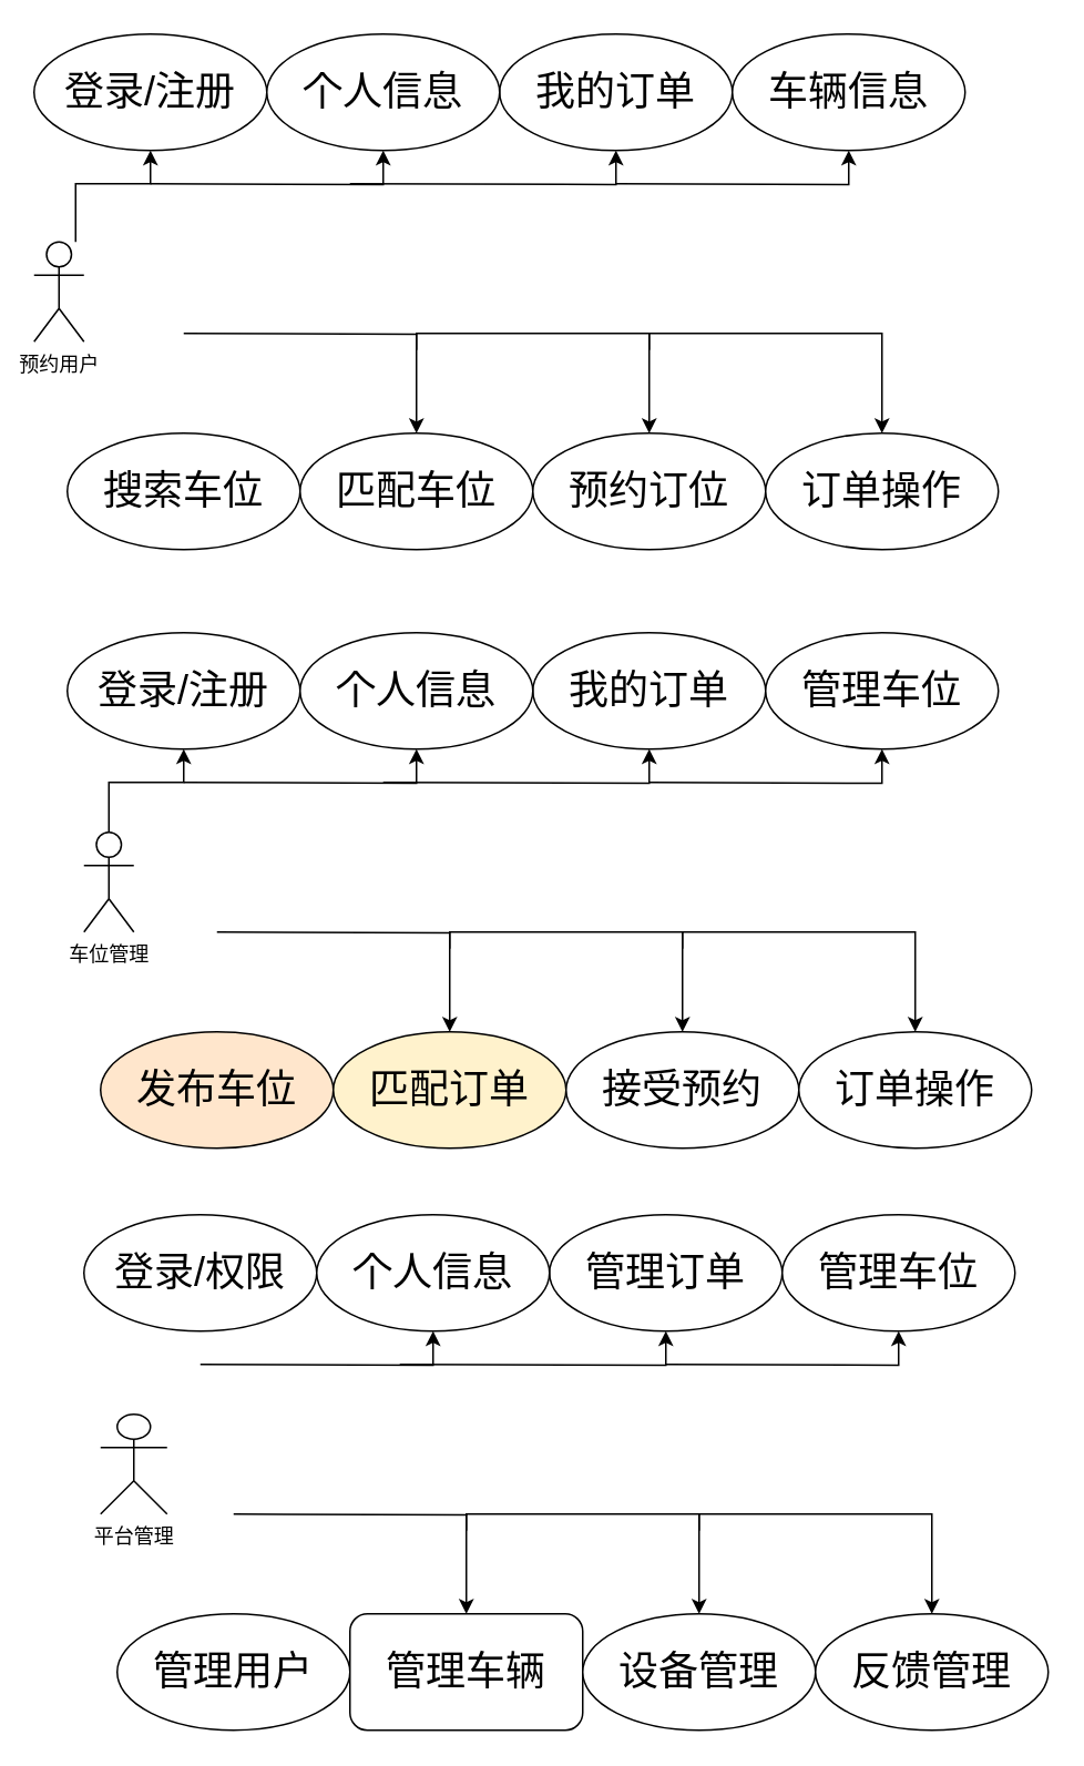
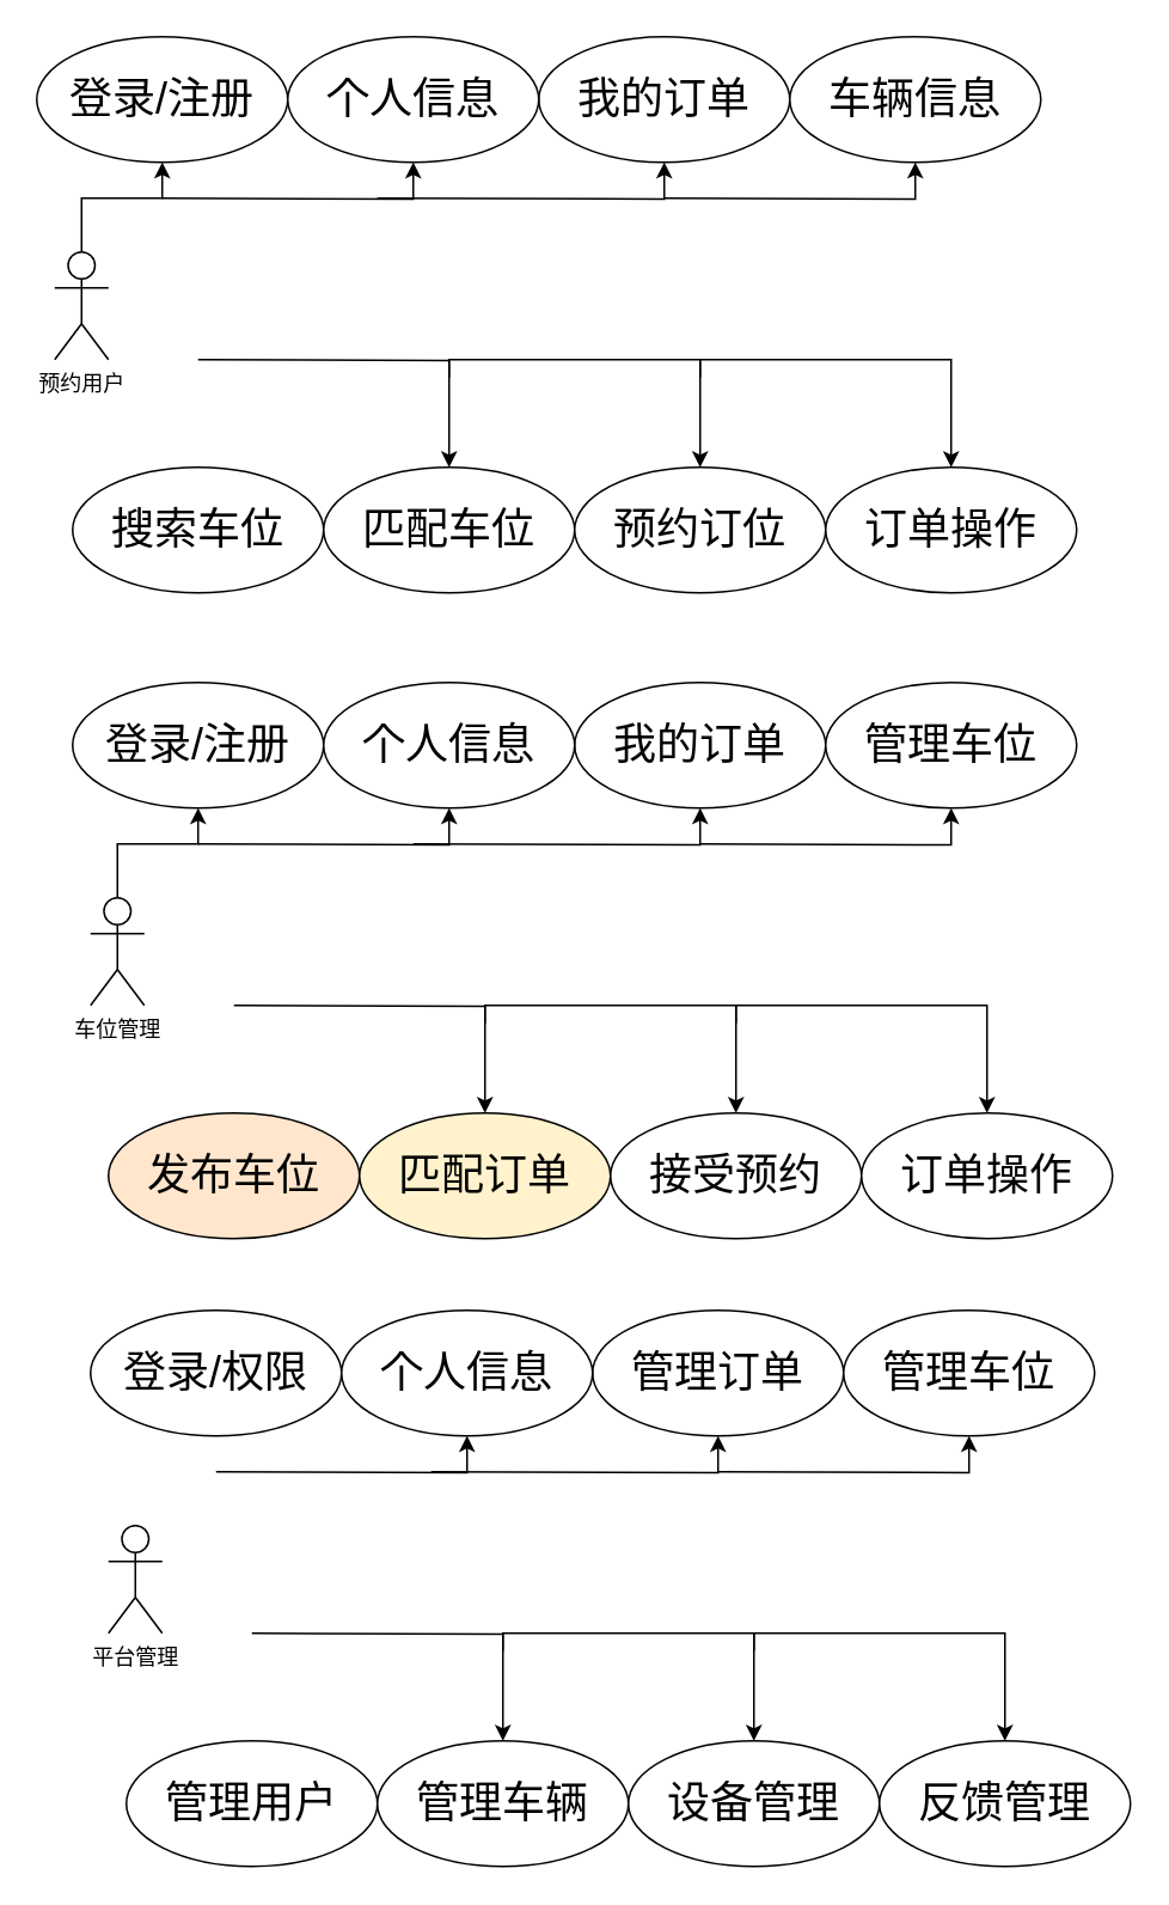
  <mxCell id="0" />
  <mxCell id="1" parent="0" />
  <mxCell id="2" value="" style="edgeStyle=orthogonalEdgeStyle;rounded=0;orthogonalLoop=1;jettySize=auto;html=1;" parent="1" source="4" target="7" edge="1"><mxGeometry relative="1" as="geometry"><mxPoint x="100" y="90" as="targetPoint" /><Array as="points"><mxPoint x="45" y="110" /><mxPoint x="90" y="110" /></Array></mxGeometry></mxCell>
  <mxCell id="3" value="" style="edgeStyle=orthogonalEdgeStyle;rounded=0;orthogonalLoop=1;jettySize=auto;html=1;fontSize=18;" parent="1" target="8" edge="1"><mxGeometry relative="1" as="geometry"><mxPoint x="90" y="110" as="sourcePoint" /><mxPoint x="220" y="90" as="targetPoint" /></mxGeometry></mxCell>
- <mxCell id="4" value="预约用户" style="shape=umlActor;verticalLabelPosition=bottom;verticalAlign=top;html=1;" parent="1" vertex="1"><mxGeometry x="20" y="145" width="30" height="60" as="geometry" /></mxCell>
+ <mxCell id="4" value="预约用户" style="shape=umlActor;verticalLabelPosition=bottom;verticalAlign=top;html=1;" parent="1" vertex="1"><mxGeometry x="30" y="140" width="30" height="60" as="geometry" /></mxCell>
  <mxCell id="5" style="edgeStyle=orthogonalEdgeStyle;rounded=0;orthogonalLoop=1;jettySize=auto;html=1;fontSize=24;" parent="1" target="6" edge="1"><mxGeometry relative="1" as="geometry"><mxPoint x="210" y="110" as="sourcePoint" /><mxPoint x="150" y="200" as="targetPoint" /></mxGeometry></mxCell>
  <mxCell id="6" value="我的订单" style="ellipse;whiteSpace=wrap;html=1;fontSize=24;" parent="1" vertex="1"><mxGeometry x="300" width="140" height="70" as="geometry" y="20" /></mxCell>
  <mxCell id="7" value="登录/注册" style="ellipse;whiteSpace=wrap;html=1;fontSize=24;" parent="1" vertex="1"><mxGeometry x="20" width="140" height="70" as="geometry" y="20" /></mxCell>
  <mxCell id="8" value="个人信息" style="ellipse;whiteSpace=wrap;html=1;fontSize=24;" parent="1" vertex="1"><mxGeometry x="160" width="140" height="70" as="geometry" y="20" /></mxCell>
  <mxCell id="9" value="搜索车位" style="ellipse;whiteSpace=wrap;html=1;fontSize=24;" parent="1" vertex="1"><mxGeometry x="40" y="260" width="140" height="70" as="geometry" /></mxCell>
  <mxCell id="10" value="匹配车位" style="ellipse;whiteSpace=wrap;html=1;fontSize=24;" parent="1" vertex="1"><mxGeometry x="180" y="260" width="140" height="70" as="geometry" /></mxCell>
  <mxCell id="11" value="预约订位" style="ellipse;whiteSpace=wrap;html=1;fontSize=24;" parent="1" vertex="1"><mxGeometry x="320" y="260" width="140" height="70" as="geometry" /></mxCell>
  <mxCell id="12" value="" style="edgeStyle=orthogonalEdgeStyle;rounded=0;orthogonalLoop=1;jettySize=auto;html=1;fontSize=18;entryX=0.5;entryY=0;entryDx=0;entryDy=0;" parent="1" target="10" edge="1"><mxGeometry relative="1" as="geometry"><mxPoint x="110" y="200" as="sourcePoint" /><mxPoint x="120" y="270" as="targetPoint" /></mxGeometry></mxCell>
  <mxCell id="13" value="" style="edgeStyle=orthogonalEdgeStyle;rounded=0;orthogonalLoop=1;jettySize=auto;html=1;fontSize=18;entryX=0.5;entryY=0;entryDx=0;entryDy=0;" parent="1" target="11" edge="1"><mxGeometry relative="1" as="geometry"><mxPoint x="250" y="210" as="sourcePoint" /><mxPoint x="260" y="270" as="targetPoint" /><Array as="points"><mxPoint x="250" y="200" /><mxPoint x="390" y="200" /></Array></mxGeometry></mxCell>
  <mxCell id="14" value="订单操作" style="ellipse;whiteSpace=wrap;html=1;fontSize=24;" parent="1" vertex="1"><mxGeometry x="460" y="260" width="140" height="70" as="geometry" /></mxCell>
  <mxCell id="15" value="" style="edgeStyle=orthogonalEdgeStyle;rounded=0;orthogonalLoop=1;jettySize=auto;html=1;fontSize=18;entryX=0.5;entryY=0;entryDx=0;entryDy=0;" parent="1" edge="1"><mxGeometry relative="1" as="geometry"><mxPoint x="390" y="210" as="sourcePoint" /><mxPoint x="530" y="260" as="targetPoint" /><Array as="points"><mxPoint x="390" y="200" /><mxPoint x="530" y="200" /></Array></mxGeometry></mxCell>
  <mxCell id="16" value="" style="edgeStyle=orthogonalEdgeStyle;rounded=0;orthogonalLoop=1;jettySize=auto;html=1;" parent="1" source="18" target="21" edge="1"><mxGeometry relative="1" as="geometry"><mxPoint x="120" y="450" as="targetPoint" /><Array as="points"><mxPoint x="65" y="470" /><mxPoint x="110" y="470" /></Array></mxGeometry></mxCell>
  <mxCell id="17" value="" style="edgeStyle=orthogonalEdgeStyle;rounded=0;orthogonalLoop=1;jettySize=auto;html=1;fontSize=18;" parent="1" target="22" edge="1"><mxGeometry relative="1" as="geometry"><mxPoint x="110" y="470" as="sourcePoint" /><mxPoint x="240" y="450" as="targetPoint" /></mxGeometry></mxCell>
  <mxCell id="18" value="车位管理" style="shape=umlActor;verticalLabelPosition=bottom;verticalAlign=top;html=1;" parent="1" vertex="1"><mxGeometry x="50" y="500" width="30" height="60" as="geometry" /></mxCell>
  <mxCell id="19" style="edgeStyle=orthogonalEdgeStyle;rounded=0;orthogonalLoop=1;jettySize=auto;html=1;fontSize=24;" parent="1" target="20" edge="1"><mxGeometry relative="1" as="geometry"><mxPoint x="230" y="470" as="sourcePoint" /><mxPoint x="170" y="560" as="targetPoint" /></mxGeometry></mxCell>
  <mxCell id="20" value="我的订单" style="ellipse;whiteSpace=wrap;html=1;fontSize=24;" parent="1" vertex="1"><mxGeometry x="320" y="380" width="140" height="70" as="geometry" /></mxCell>
  <mxCell id="21" value="登录/注册" style="ellipse;whiteSpace=wrap;html=1;fontSize=24;" parent="1" vertex="1"><mxGeometry x="40" y="380" width="140" height="70" as="geometry" /></mxCell>
  <mxCell id="22" value="个人信息" style="ellipse;whiteSpace=wrap;html=1;fontSize=24;" parent="1" vertex="1"><mxGeometry x="180" y="380" width="140" height="70" as="geometry" /></mxCell>
  <mxCell id="23" value="发布车位" style="ellipse;whiteSpace=wrap;html=1;fontSize=24;fillColor=#ffe6cc;" parent="1" vertex="1"><mxGeometry x="60" y="620" width="140" height="70" as="geometry" /></mxCell>
  <mxCell id="24" value="匹配订单" style="ellipse;whiteSpace=wrap;html=1;fontSize=24;fillColor=#fff2cc;" parent="1" vertex="1"><mxGeometry x="200" y="620" width="140" height="70" as="geometry" /></mxCell>
  <mxCell id="25" value="接受预约" style="ellipse;whiteSpace=wrap;html=1;fontSize=24;" parent="1" vertex="1"><mxGeometry x="340" y="620" width="140" height="70" as="geometry" /></mxCell>
  <mxCell id="26" value="" style="edgeStyle=orthogonalEdgeStyle;rounded=0;orthogonalLoop=1;jettySize=auto;html=1;fontSize=18;entryX=0.5;entryY=0;entryDx=0;entryDy=0;" parent="1" target="24" edge="1"><mxGeometry relative="1" as="geometry"><mxPoint x="130" y="560" as="sourcePoint" /><mxPoint x="140" y="630" as="targetPoint" /></mxGeometry></mxCell>
  <mxCell id="27" value="" style="edgeStyle=orthogonalEdgeStyle;rounded=0;orthogonalLoop=1;jettySize=auto;html=1;fontSize=18;entryX=0.5;entryY=0;entryDx=0;entryDy=0;" parent="1" target="25" edge="1"><mxGeometry relative="1" as="geometry"><mxPoint x="270" y="570" as="sourcePoint" /><mxPoint x="280" y="630" as="targetPoint" /><Array as="points"><mxPoint x="270" y="560" /><mxPoint x="410" y="560" /></Array></mxGeometry></mxCell>
  <mxCell id="28" value="订单操作" style="ellipse;whiteSpace=wrap;html=1;fontSize=24;" parent="1" vertex="1"><mxGeometry x="480" y="620" width="140" height="70" as="geometry" /></mxCell>
  <mxCell id="29" value="" style="edgeStyle=orthogonalEdgeStyle;rounded=0;orthogonalLoop=1;jettySize=auto;html=1;fontSize=18;entryX=0.5;entryY=0;entryDx=0;entryDy=0;" parent="1" edge="1"><mxGeometry relative="1" as="geometry"><mxPoint x="410" y="570" as="sourcePoint" /><mxPoint x="550" y="620" as="targetPoint" /><Array as="points"><mxPoint x="410" y="560" /><mxPoint x="550" y="560" /></Array></mxGeometry></mxCell>
  <mxCell id="30" value="管理车位" style="ellipse;whiteSpace=wrap;html=1;fontSize=24;" parent="1" vertex="1"><mxGeometry x="460" y="380" width="140" height="70" as="geometry" /></mxCell>
  <mxCell id="31" style="edgeStyle=orthogonalEdgeStyle;rounded=0;orthogonalLoop=1;jettySize=auto;html=1;fontSize=24;entryX=0.5;entryY=1;entryDx=0;entryDy=0;" parent="1" target="30" edge="1"><mxGeometry relative="1" as="geometry"><mxPoint x="390" y="470" as="sourcePoint" /><mxPoint x="550" y="450" as="targetPoint" /></mxGeometry></mxCell>
  <mxCell id="32" value="车辆信息" style="ellipse;whiteSpace=wrap;html=1;fontSize=24;" parent="1" vertex="1"><mxGeometry x="440" width="140" height="70" as="geometry" y="20" /></mxCell>
  <mxCell id="33" style="edgeStyle=orthogonalEdgeStyle;rounded=0;orthogonalLoop=1;jettySize=auto;html=1;fontSize=24;entryX=0.5;entryY=1;entryDx=0;entryDy=0;" parent="1" target="32" edge="1"><mxGeometry relative="1" as="geometry"><mxPoint x="370" y="110" as="sourcePoint" /><mxPoint x="530" y="90" as="targetPoint" /></mxGeometry></mxCell>
  <mxCell id="34" value="" style="edgeStyle=orthogonalEdgeStyle;rounded=0;orthogonalLoop=1;jettySize=auto;html=1;fontSize=18;" parent="1" target="39" edge="1"><mxGeometry relative="1" as="geometry"><mxPoint x="120" y="820" as="sourcePoint" /><mxPoint x="250" y="800" as="targetPoint" /></mxGeometry></mxCell>
- <mxCell id="35" value="平台管理" style="shape=umlActor;verticalLabelPosition=bottom;verticalAlign=top;html=1;" parent="1" vertex="1"><mxGeometry x="60" y="850" width="40" height="60" as="geometry" /></mxCell>
+ <mxCell id="35" value="平台管理" style="shape=umlActor;verticalLabelPosition=bottom;verticalAlign=top;html=1;" parent="1" vertex="1"><mxGeometry x="60" y="850" width="30" height="60" as="geometry" /></mxCell>
  <mxCell id="36" style="edgeStyle=orthogonalEdgeStyle;rounded=0;orthogonalLoop=1;jettySize=auto;html=1;fontSize=24;" parent="1" target="37" edge="1"><mxGeometry relative="1" as="geometry"><mxPoint x="240" y="820" as="sourcePoint" /><mxPoint x="180" y="910" as="targetPoint" /></mxGeometry></mxCell>
  <mxCell id="37" value="管理订单" style="ellipse;whiteSpace=wrap;html=1;fontSize=24;" parent="1" vertex="1"><mxGeometry x="330" y="730" width="140" height="70" as="geometry" /></mxCell>
  <mxCell id="38" value="登录/权限" style="ellipse;whiteSpace=wrap;html=1;fontSize=24;" parent="1" vertex="1"><mxGeometry x="50" y="730" width="140" height="70" as="geometry" /></mxCell>
  <mxCell id="39" value="个人信息" style="ellipse;whiteSpace=wrap;html=1;fontSize=24;" parent="1" vertex="1"><mxGeometry x="190" y="730" width="140" height="70" as="geometry" /></mxCell>
  <mxCell id="40" value="管理用户" style="ellipse;whiteSpace=wrap;html=1;fontSize=24;" parent="1" vertex="1"><mxGeometry x="70" y="970" width="140" height="70" as="geometry" /></mxCell>
- <mxCell id="41" value="管理车辆" style="whiteSpace=wrap;html=1;fontSize=24;rounded=1;" parent="1" vertex="1"><mxGeometry x="210" y="970" width="140" height="70" as="geometry" /></mxCell>
+ <mxCell id="41" value="管理车辆" style="ellipse;whiteSpace=wrap;html=1;fontSize=24;" parent="1" vertex="1"><mxGeometry x="210" y="970" width="140" height="70" as="geometry" /></mxCell>
  <mxCell id="42" value="设备管理" style="ellipse;whiteSpace=wrap;html=1;fontSize=24;" parent="1" vertex="1"><mxGeometry x="350" y="970" width="140" height="70" as="geometry" /></mxCell>
  <mxCell id="43" value="" style="edgeStyle=orthogonalEdgeStyle;rounded=0;orthogonalLoop=1;jettySize=auto;html=1;fontSize=18;entryX=0.5;entryY=0;entryDx=0;entryDy=0;" parent="1" target="41" edge="1"><mxGeometry relative="1" as="geometry"><mxPoint x="140" y="910" as="sourcePoint" /><mxPoint x="150" y="980" as="targetPoint" /></mxGeometry></mxCell>
  <mxCell id="44" value="" style="edgeStyle=orthogonalEdgeStyle;rounded=0;orthogonalLoop=1;jettySize=auto;html=1;fontSize=18;entryX=0.5;entryY=0;entryDx=0;entryDy=0;" parent="1" target="42" edge="1"><mxGeometry relative="1" as="geometry"><mxPoint x="280" y="920" as="sourcePoint" /><mxPoint x="290" y="980" as="targetPoint" /><Array as="points"><mxPoint x="280" y="910" /><mxPoint x="420" y="910" /></Array></mxGeometry></mxCell>
  <mxCell id="45" value="反馈管理" style="ellipse;whiteSpace=wrap;html=1;fontSize=24;" parent="1" vertex="1"><mxGeometry x="490" y="970" width="140" height="70" as="geometry" /></mxCell>
  <mxCell id="46" value="" style="edgeStyle=orthogonalEdgeStyle;rounded=0;orthogonalLoop=1;jettySize=auto;html=1;fontSize=18;entryX=0.5;entryY=0;entryDx=0;entryDy=0;" parent="1" edge="1"><mxGeometry relative="1" as="geometry"><mxPoint x="420" y="920" as="sourcePoint" /><mxPoint x="560" y="970" as="targetPoint" /><Array as="points"><mxPoint x="420" y="910" /><mxPoint x="560" y="910" /></Array></mxGeometry></mxCell>
  <mxCell id="47" value="管理车位" style="ellipse;whiteSpace=wrap;html=1;fontSize=24;" parent="1" vertex="1"><mxGeometry x="470" y="730" width="140" height="70" as="geometry" /></mxCell>
  <mxCell id="48" style="edgeStyle=orthogonalEdgeStyle;rounded=0;orthogonalLoop=1;jettySize=auto;html=1;fontSize=24;entryX=0.5;entryY=1;entryDx=0;entryDy=0;" parent="1" target="47" edge="1"><mxGeometry relative="1" as="geometry"><mxPoint x="400" y="820" as="sourcePoint" /><mxPoint x="560" y="800" as="targetPoint" /></mxGeometry></mxCell>
